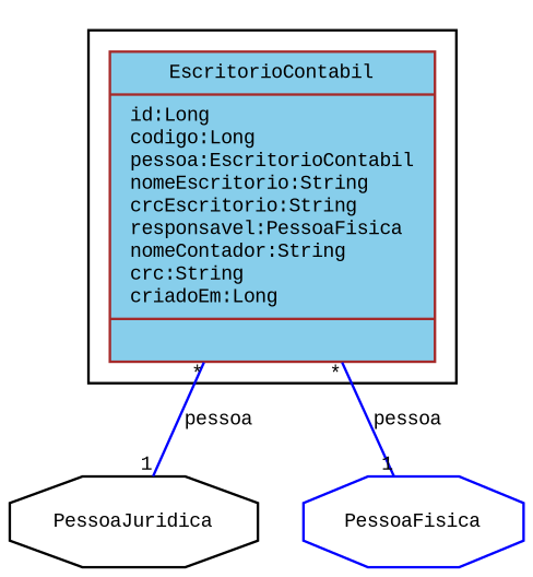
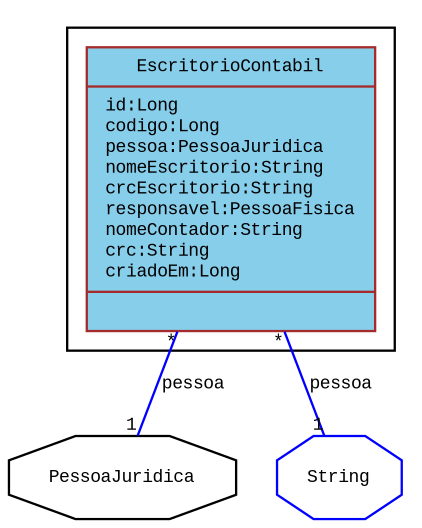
  digraph {
    fontname="Liberation Mono"
    fontsize=8
    node [fillcolor=white fontname="Liberation Mono" fontsize=8 shape=octagon style=filled]
    edge [arrowhead=none color=blue fontname="Liberation Mono" fontsize=8 headlabel=1 taillabel="*"]
-   n1 [color=brown fillcolor=skyblue label="{EscritorioContabil|id:Long\lcodigo:Long\lpessoa:EscritorioContabil\lnomeEscritorio:String\lcrcEscritorio:String\lresponsavel:PessoaFisica\lnomeContador:String\lcrc:String\lcriadoEm:Long\l|\l}" shape=record]
+   n1 [color=brown fillcolor=skyblue label="{EscritorioContabil|id:Long\lcodigo:Long\lpessoa:PessoaJuridica\lnomeEscritorio:String\lcrcEscritorio:String\lresponsavel:PessoaFisica\lnomeContador:String\lcrc:String\lcriadoEm:Long\l|\l}" shape=record]
    PessoaJuridica [color=black]
-   PessoaFisica [color=blue]
+   PessoaFisica [color=blue label=String]
    subgraph cluster_1 {
      n1
    }
    n1 -> PessoaJuridica [label=pessoa]
    n1 -> PessoaFisica [label=pessoa]
  }
